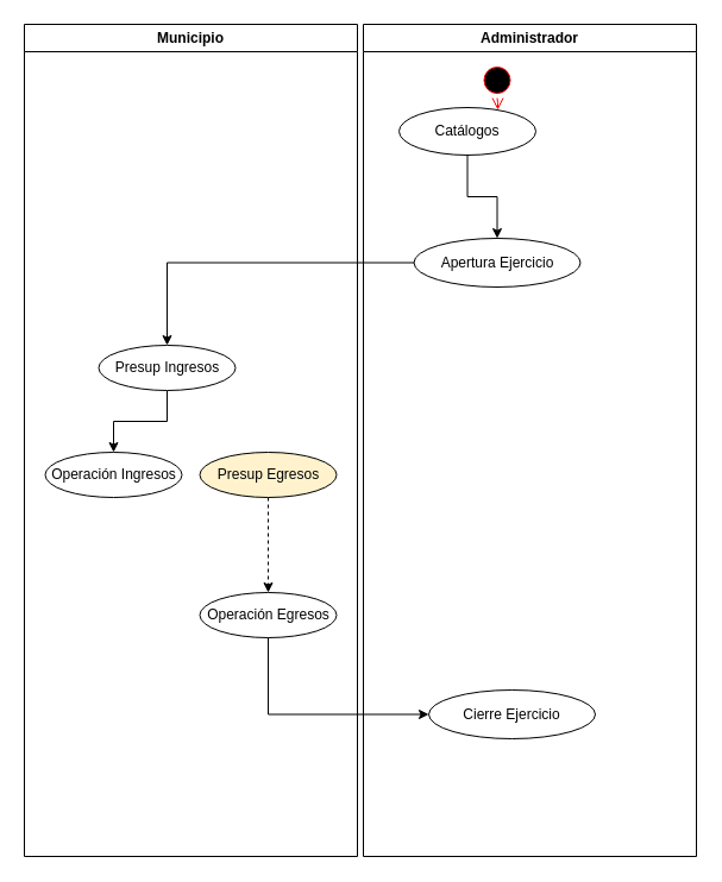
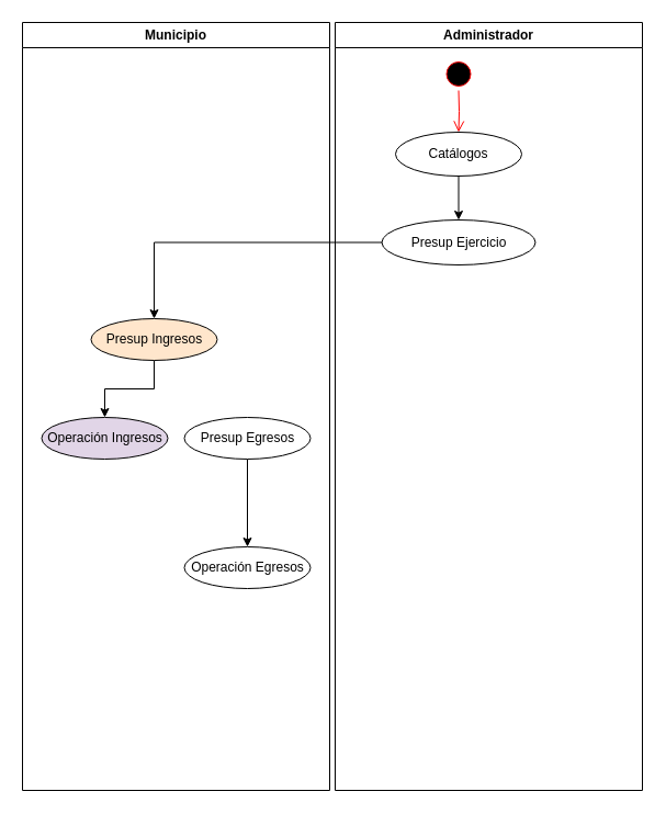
  <mxCell id="0" />
  <mxCell id="1" parent="0" />
  <mxCell id="2" value="Municipio" style="swimlane;whiteSpace=wrap" parent="1" vertex="1"><mxGeometry x="20" y="20" width="280" height="700" as="geometry" /></mxCell>
  <mxCell id="3" style="edgeStyle=orthogonalEdgeStyle;rounded=0;orthogonalLoop=1;jettySize=auto;html=1;entryX=0.5;entryY=0;entryDx=0;entryDy=0;" edge="1" parent="2" source="4" target="8"><mxGeometry relative="1" as="geometry" /></mxCell>
- <mxCell id="4" value="Presup Ingresos" style="ellipse;whiteSpace=wrap;html=1;" vertex="1" parent="2"><mxGeometry x="62.5" y="270" width="115" height="38" as="geometry" /></mxCell>
- <mxCell id="5" value="" style="edgeStyle=orthogonalEdgeStyle;rounded=0;orthogonalLoop=1;jettySize=auto;html=1;dashed=1;" edge="1" parent="2" source="6" target="7"><mxGeometry relative="1" as="geometry" /></mxCell>
- <mxCell id="6" value="Presup Egresos" style="ellipse;whiteSpace=wrap;html=1;fillColor=#fff2cc;" vertex="1" parent="2"><mxGeometry x="147.5" y="360" width="115" height="38" as="geometry" /></mxCell>
+ <mxCell id="4" value="Presup Ingresos" style="ellipse;whiteSpace=wrap;html=1;fillColor=#ffe6cc;" vertex="1" parent="2"><mxGeometry x="62.5" y="270" width="115" height="38" as="geometry" /></mxCell>
+ <mxCell id="5" value="" style="edgeStyle=orthogonalEdgeStyle;rounded=0;orthogonalLoop=1;jettySize=auto;html=1;" edge="1" parent="2" source="6" target="7"><mxGeometry relative="1" as="geometry" /></mxCell>
+ <mxCell id="6" value="Presup Egresos" style="ellipse;whiteSpace=wrap;html=1;" vertex="1" parent="2"><mxGeometry x="147.5" y="360" width="115" height="38" as="geometry" /></mxCell>
  <mxCell id="7" value="Operación Egresos" style="ellipse;whiteSpace=wrap;html=1;" vertex="1" parent="2"><mxGeometry x="147.5" y="478" width="115" height="38" as="geometry" /></mxCell>
- <mxCell id="8" value="Operación Ingresos" style="ellipse;whiteSpace=wrap;html=1;" vertex="1" parent="2"><mxGeometry x="17.5" y="360" width="115" height="38" as="geometry" /></mxCell>
+ <mxCell id="8" value="Operación Ingresos" style="ellipse;whiteSpace=wrap;html=1;fillColor=#e1d5e7;" vertex="1" parent="2"><mxGeometry x="17.5" y="360" width="115" height="38" as="geometry" /></mxCell>
  <mxCell id="9" value="Administrador" style="swimlane;whiteSpace=wrap" parent="1" vertex="1"><mxGeometry x="305" y="20" width="280" height="700" as="geometry" /></mxCell>
  <mxCell id="10" style="edgeStyle=orthogonalEdgeStyle;rounded=0;orthogonalLoop=1;jettySize=auto;html=1;" edge="1" parent="9" source="11" target="14"><mxGeometry relative="1" as="geometry" /></mxCell>
- <mxCell id="11" value="Catálogos" style="ellipse;whiteSpace=wrap;html=1;" vertex="1" parent="9"><mxGeometry x="30" y="70" width="115" height="40" as="geometry" /></mxCell>
+ <mxCell id="11" value="Catálogos" style="ellipse;whiteSpace=wrap;html=1;" vertex="1" parent="9"><mxGeometry x="55" y="100" width="115" height="40" as="geometry" /></mxCell>
  <mxCell id="12" value="" style="ellipse;shape=startState;fillColor=#000000;strokeColor=#ff0000;" parent="9" vertex="1"><mxGeometry x="97.5" y="32" width="30" height="30" as="geometry" /></mxCell>
  <mxCell id="13" value="" style="edgeStyle=elbowEdgeStyle;elbow=horizontal;verticalAlign=bottom;endArrow=open;endSize=8;strokeColor=#FF0000;endFill=1;rounded=0" parent="9" source="12" target="11" edge="1"><mxGeometry x="-200" y="40" as="geometry"><mxPoint x="-184.5" y="110" as="targetPoint" /></mxGeometry></mxCell>
- <mxCell id="14" value="Apertura Ejercicio" style="ellipse;whiteSpace=wrap;html=1;" vertex="1" parent="9"><mxGeometry x="42.5" y="180" width="140" height="41" as="geometry" /></mxCell>
- <mxCell id="15" value="Cierre Ejercicio" style="ellipse;whiteSpace=wrap;html=1;" vertex="1" parent="9"><mxGeometry x="55" y="560" width="140" height="41" as="geometry" /></mxCell>
+ <mxCell id="14" value="Presup Ejercicio" style="ellipse;whiteSpace=wrap;html=1;" vertex="1" parent="9"><mxGeometry x="42.5" y="180" width="140" height="41" as="geometry" /></mxCell>
  <mxCell id="16" style="edgeStyle=orthogonalEdgeStyle;rounded=0;orthogonalLoop=1;jettySize=auto;html=1;" edge="1" parent="1" source="14" target="4"><mxGeometry relative="1" as="geometry" /></mxCell>
- <mxCell id="17" style="edgeStyle=orthogonalEdgeStyle;rounded=0;orthogonalLoop=1;jettySize=auto;html=1;entryX=0;entryY=0.5;entryDx=0;entryDy=0;" edge="1" parent="1" source="7" target="15"><mxGeometry relative="1" as="geometry"><Array as="points"><mxPoint x="225" y="601" /></Array></mxGeometry></mxCell>
